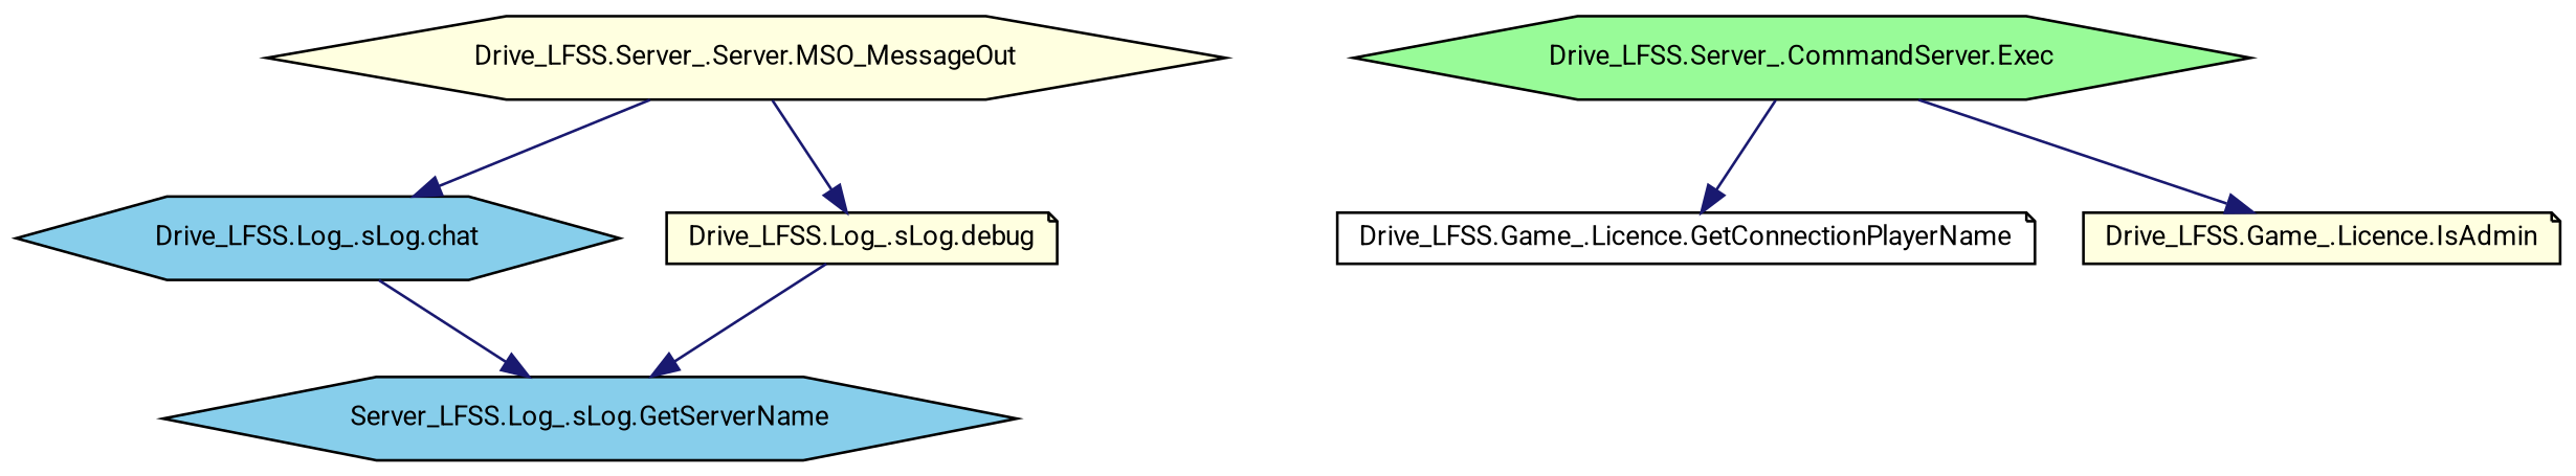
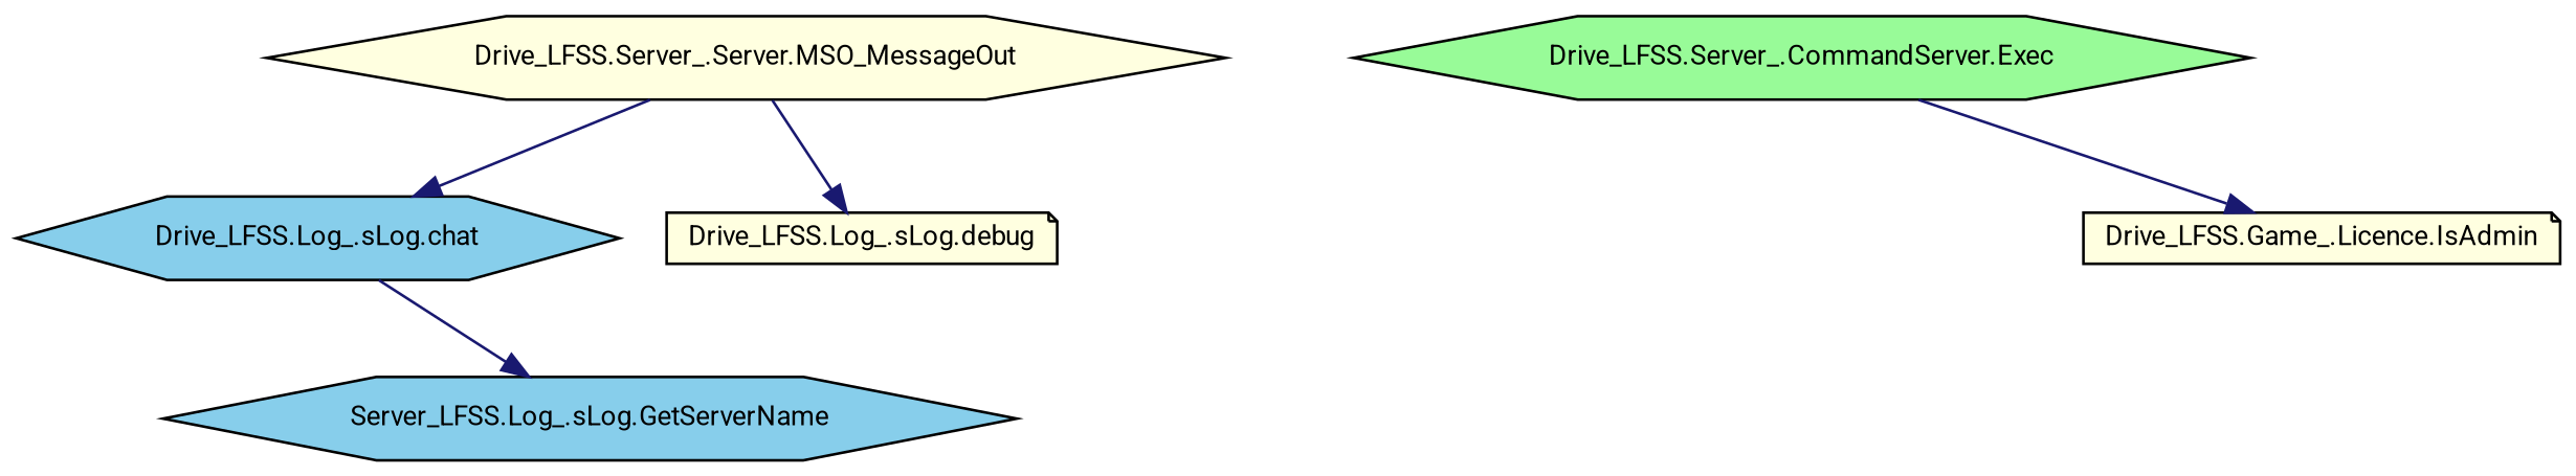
  digraph {
    fontname=Roboto
    rankdir=TB
    node [color=black fillcolor=lightyellow fontname=Roboto fontsize=10 shape=hexagon style=filled]
    edge [color=midnightblue fontname=Roboto fontsize=10 labelfontname=FreeSans labelfontsize=10 style=solid]
    n1 [fontcolor=black height=0.2 label="Drive_LFSS.Server_.Server.MSO_MessageOut" width=0.4]
    n2 [fillcolor=skyblue height=0.2 label="Drive_LFSS.Log_.sLog.chat" width=0.4]
    n3 [height=0.2 label="Drive_LFSS.Log_.sLog.debug" shape=note width=0.4]
    n4 [fillcolor=skyblue height=0.2 label="Server_LFSS.Log_.sLog.GetServerName" width=0.4]
    n5 [fillcolor=palegreen height=0.2 label="Drive_LFSS.Server_.CommandServer.Exec" width=0.4]
-   n6 [fillcolor=white height=0.2 label="Drive_LFSS.Game_.Licence.GetConnectionPlayerName" shape=note width=0.4]
    n7 [height=0.2 label="Drive_LFSS.Game_.Licence.IsAdmin" shape=note width=0.4]
    n1 -> n2
    n1 -> n3
    n2 -> n4
-   n3 -> n4
-   n5 -> n6
    n5 -> n7
  }
